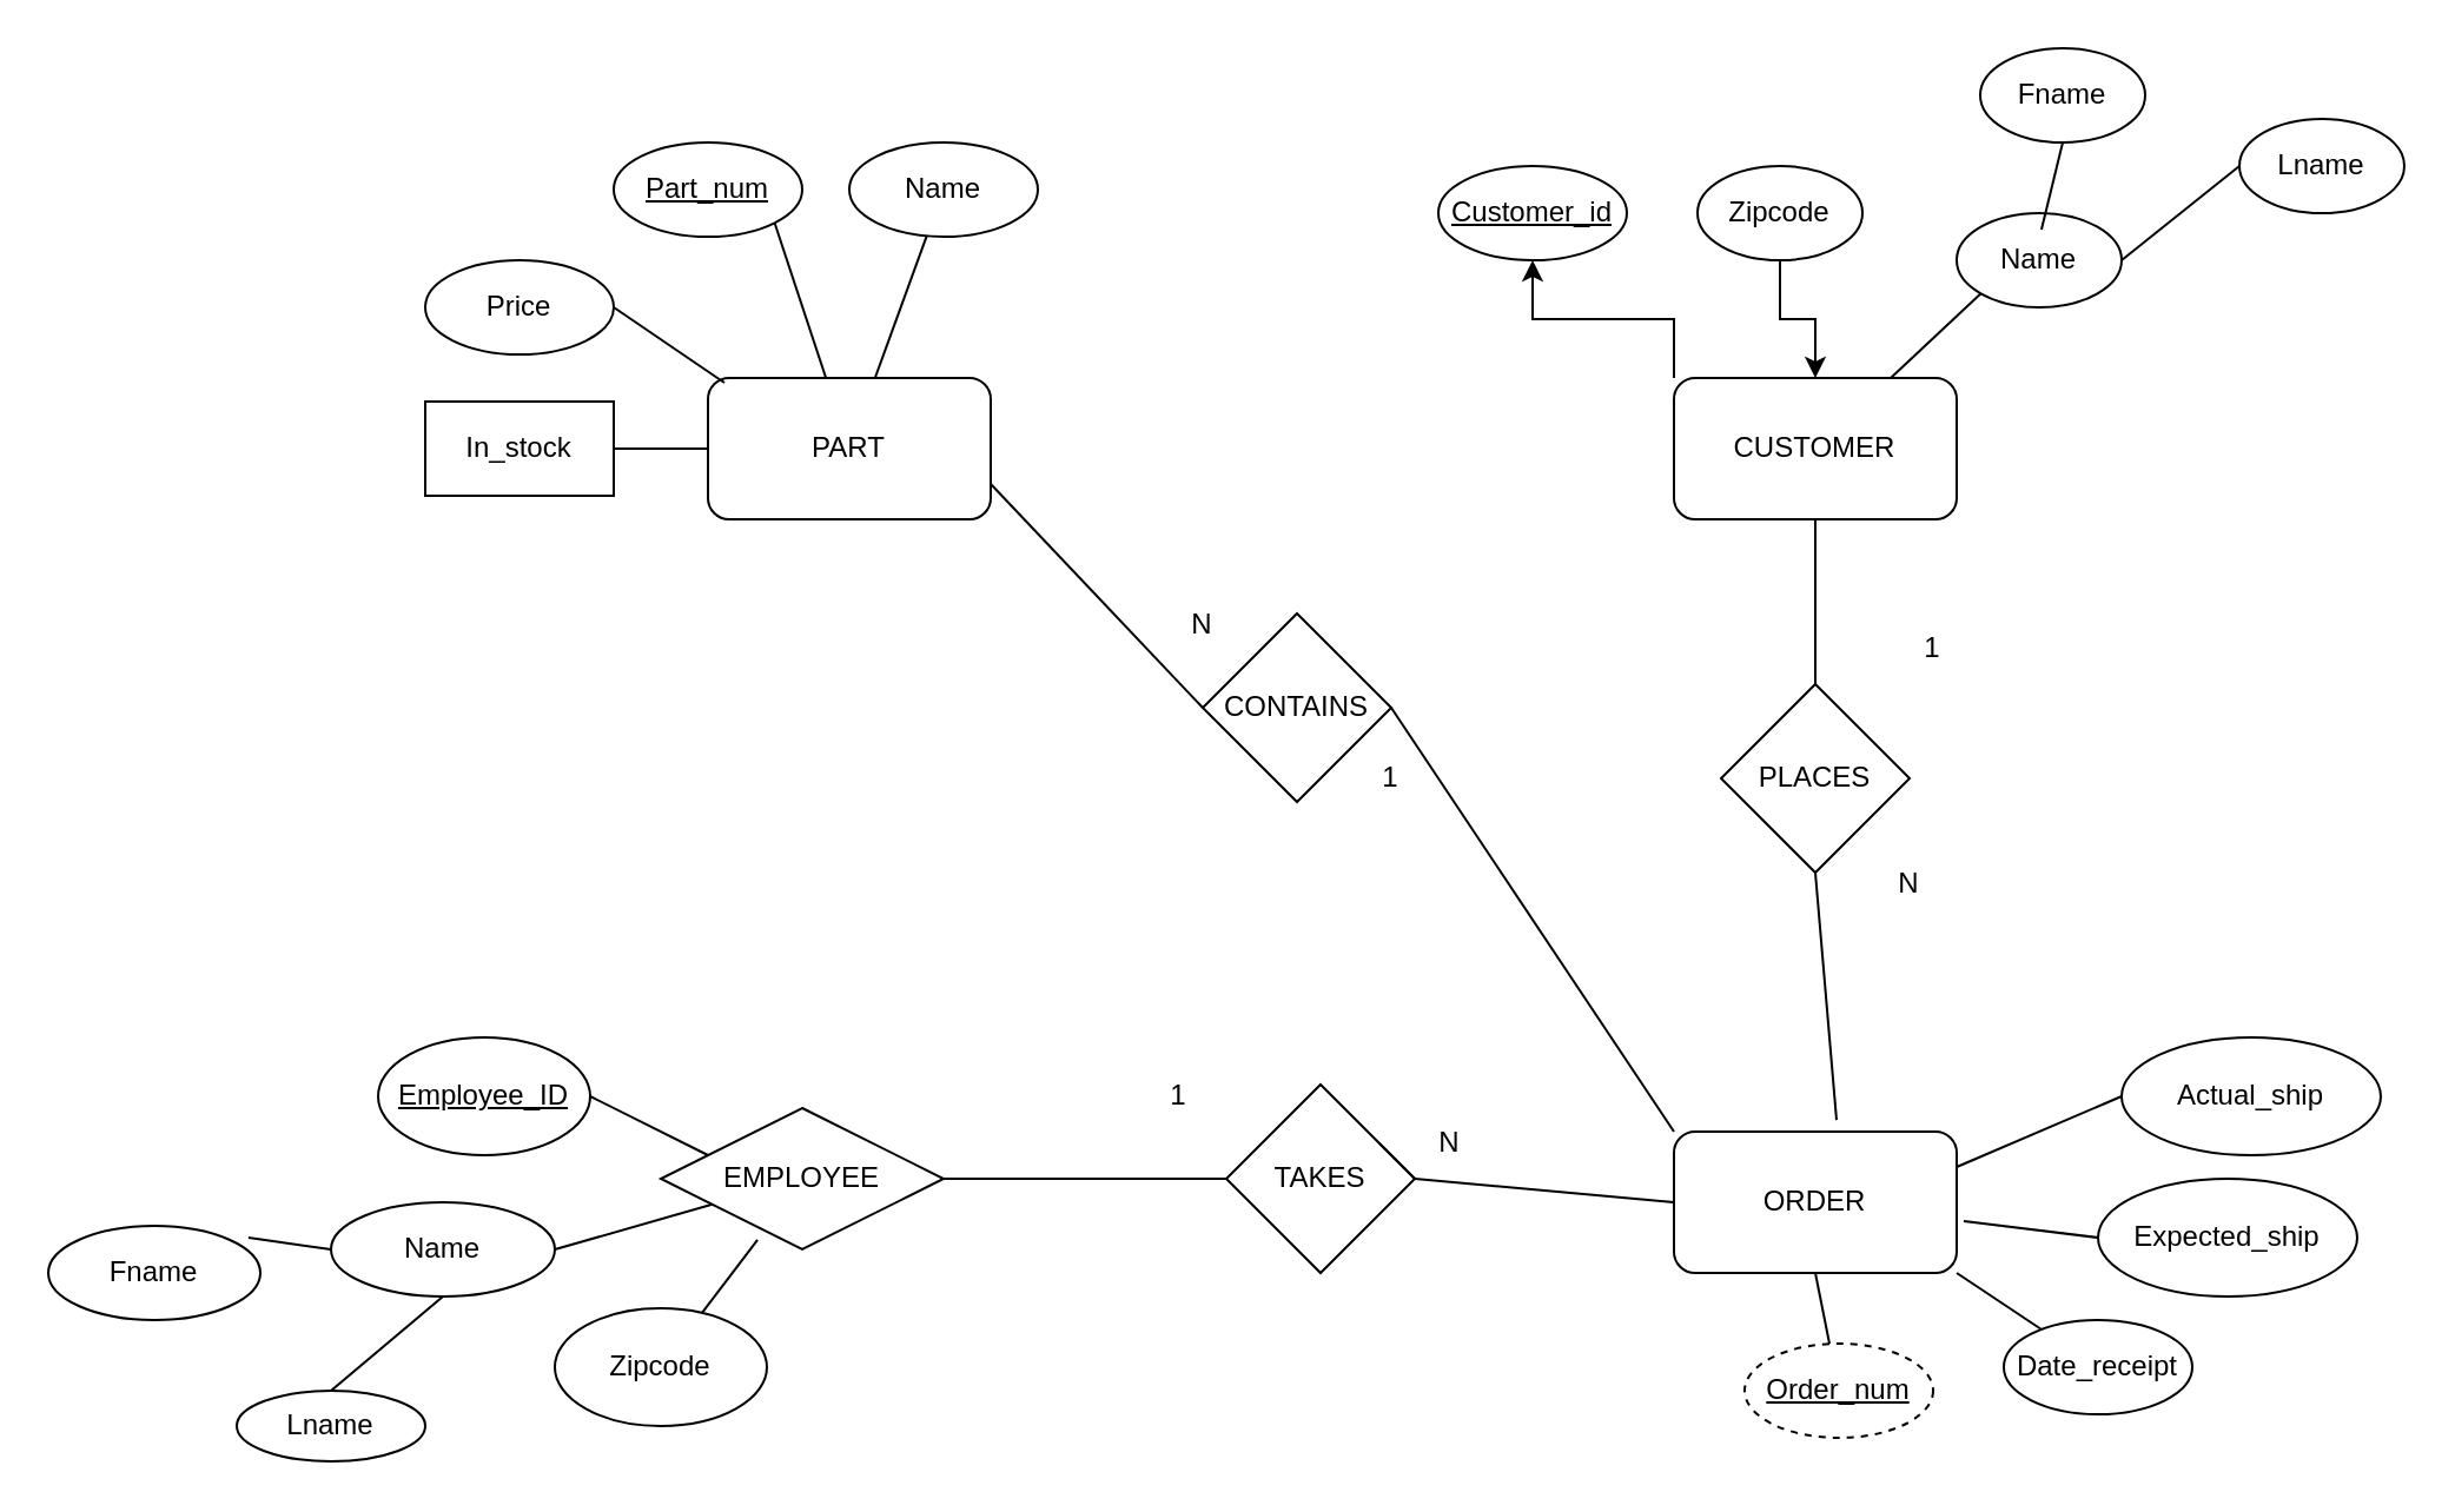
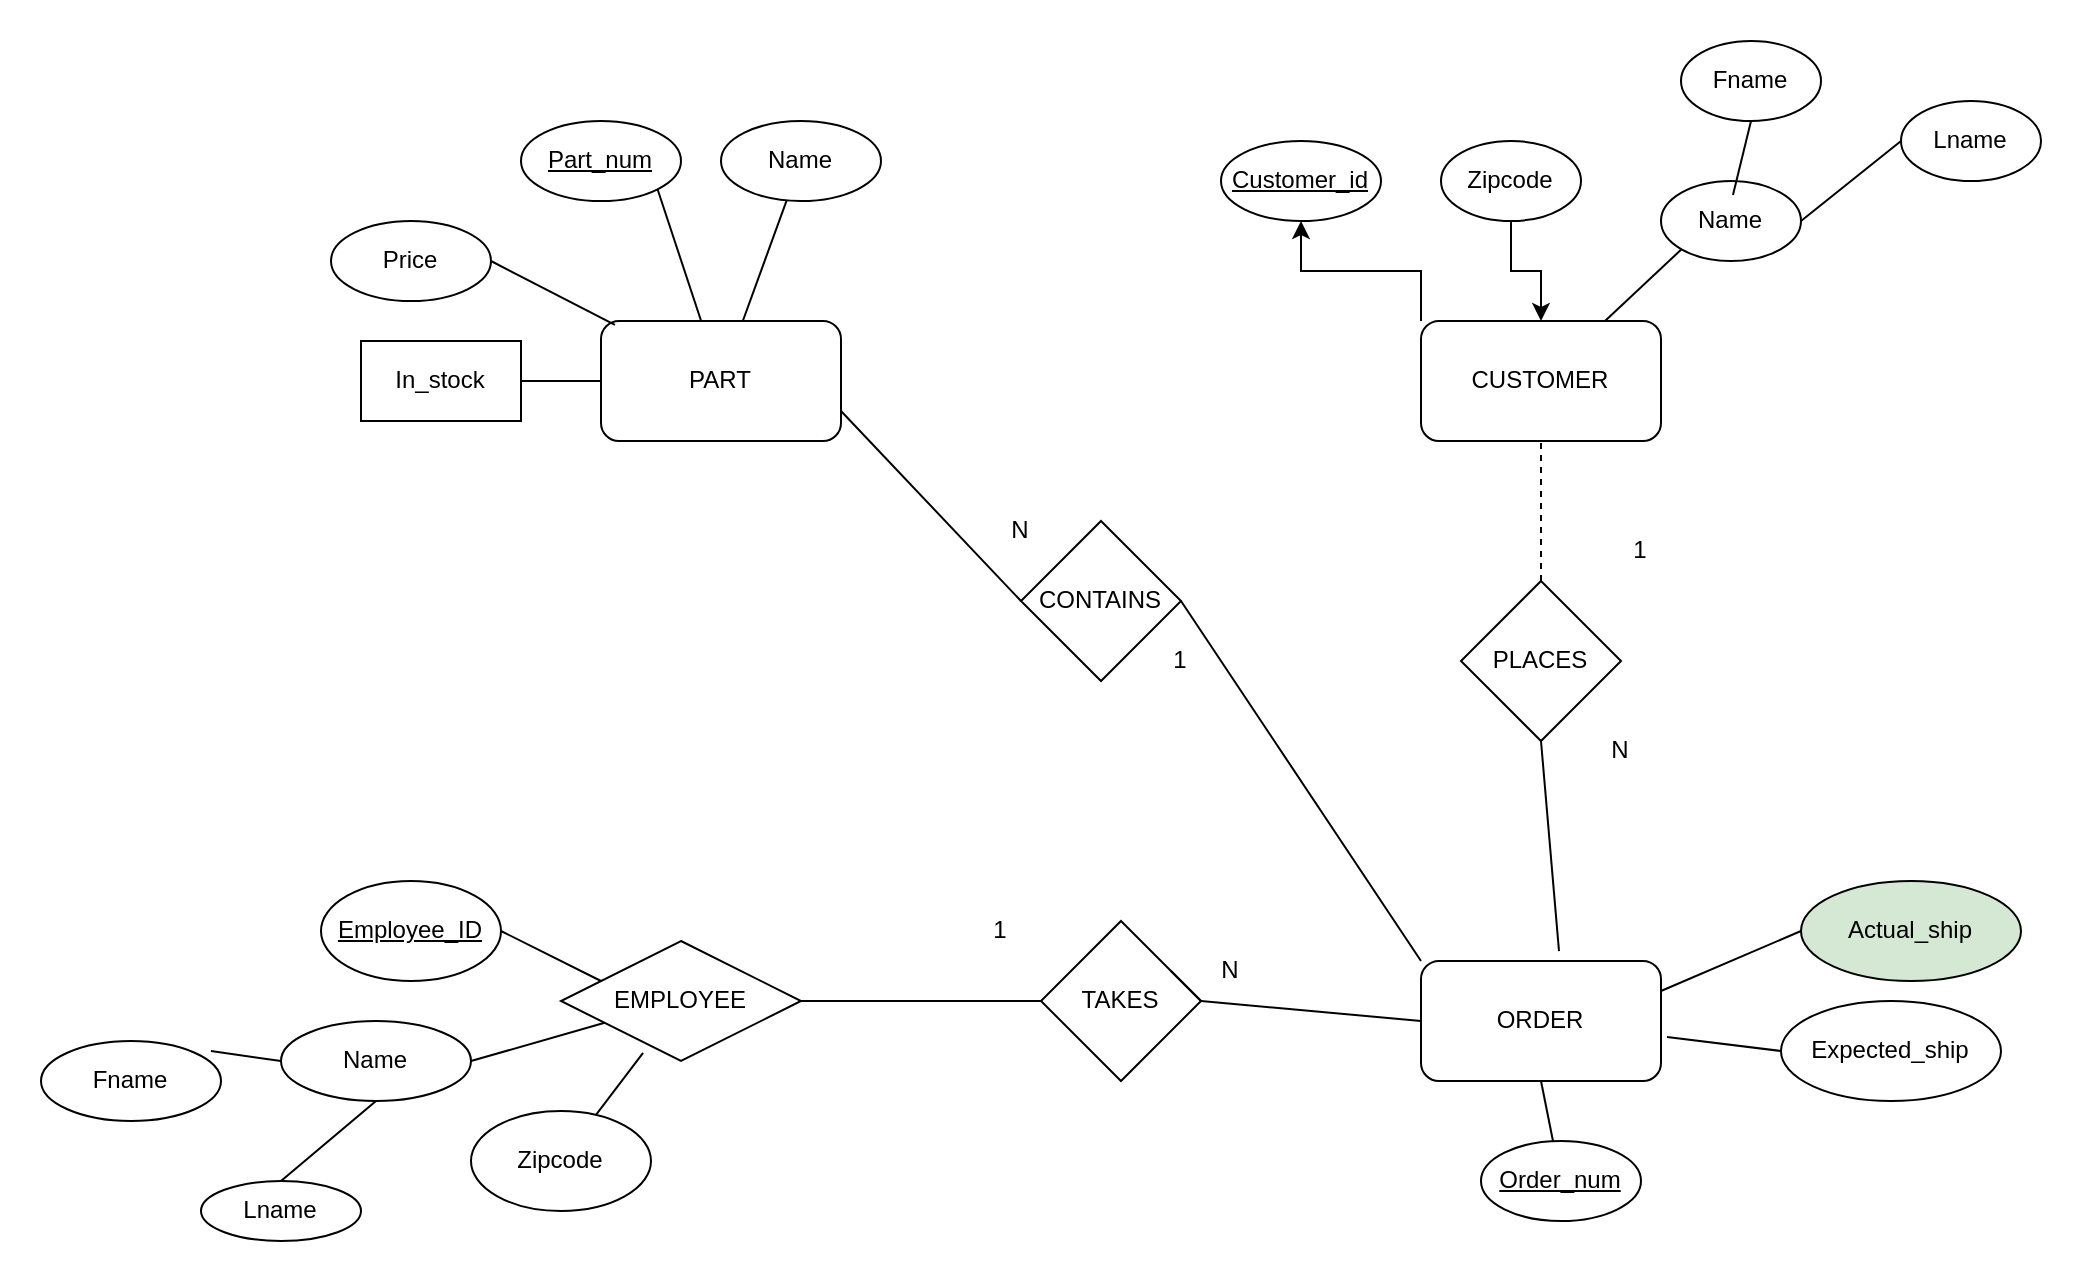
  <mxCell id="0" />
  <mxCell id="1" parent="0" />
  <mxCell id="2" value="&lt;div&gt;EMPLOYEE&lt;/div&gt;" style="rhombus;whiteSpace=wrap;html=1;" vertex="1" parent="1"><mxGeometry x="280" y="470" width="120" height="60" as="geometry" /></mxCell>
  <mxCell id="3" style="edgeStyle=orthogonalEdgeStyle;rounded=0;orthogonalLoop=1;jettySize=auto;html=1;exitX=0;exitY=0;exitDx=0;exitDy=0;entryX=0.5;entryY=1;entryDx=0;entryDy=0;" edge="1" parent="1" source="4" target="9"><mxGeometry relative="1" as="geometry" /></mxCell>
  <mxCell id="4" value="CUSTOMER" style="rounded=1;whiteSpace=wrap;html=1;" vertex="1" parent="1"><mxGeometry x="710" y="160" width="120" height="60" as="geometry" /></mxCell>
  <mxCell id="5" value="PART" style="rounded=1;whiteSpace=wrap;html=1;" vertex="1" parent="1"><mxGeometry x="300" y="160" width="120" height="60" as="geometry" /></mxCell>
  <mxCell id="6" value="ORDER" style="rounded=1;whiteSpace=wrap;html=1;" vertex="1" parent="1"><mxGeometry x="710" y="480" width="120" height="60" as="geometry" /></mxCell>
  <mxCell id="7" value="PLACES " style="rhombus;whiteSpace=wrap;html=1;" vertex="1" parent="1"><mxGeometry x="730" y="290" width="80" height="80" as="geometry" /></mxCell>
  <mxCell id="8" value="TAKES" style="rhombus;whiteSpace=wrap;html=1;" vertex="1" parent="1"><mxGeometry x="520" y="460" width="80" height="80" as="geometry" /></mxCell>
  <mxCell id="9" value="&lt;u&gt;Customer_id&lt;/u&gt;" style="ellipse;whiteSpace=wrap;html=1;" vertex="1" parent="1"><mxGeometry x="610" y="70" width="80" height="40" as="geometry" /></mxCell>
  <mxCell id="10" value="" style="edgeStyle=orthogonalEdgeStyle;rounded=0;orthogonalLoop=1;jettySize=auto;html=1;" edge="1" parent="1" source="11" target="4"><mxGeometry relative="1" as="geometry" /></mxCell>
  <mxCell id="11" value="Zipcode" style="ellipse;whiteSpace=wrap;html=1;" vertex="1" parent="1"><mxGeometry x="720" y="70" width="70" height="40" as="geometry" /></mxCell>
  <mxCell id="12" value="Name" style="ellipse;whiteSpace=wrap;html=1;" vertex="1" parent="1"><mxGeometry x="830" y="90" width="70" height="40" as="geometry" /></mxCell>
  <mxCell id="13" value="" style="endArrow=none;html=1;rounded=0;entryX=0;entryY=1;entryDx=0;entryDy=0;" edge="1" parent="1" source="4" target="12"><mxGeometry width="50" height="50" relative="1" as="geometry"><mxPoint x="880" y="330" as="sourcePoint" /><mxPoint x="930" y="280" as="targetPoint" /></mxGeometry></mxCell>
  <mxCell id="14" value="Lname" style="ellipse;whiteSpace=wrap;html=1;" vertex="1" parent="1"><mxGeometry x="950" y="50" width="70" height="40" as="geometry" /></mxCell>
  <mxCell id="15" value="Fname" style="ellipse;whiteSpace=wrap;html=1;" vertex="1" parent="1"><mxGeometry x="840" y="20" width="70" height="40" as="geometry" /></mxCell>
  <mxCell id="16" value="" style="endArrow=none;html=1;rounded=0;entryX=0;entryY=0.5;entryDx=0;entryDy=0;exitX=1;exitY=0.5;exitDx=0;exitDy=0;" edge="1" parent="1" source="12" target="14"><mxGeometry width="50" height="50" relative="1" as="geometry"><mxPoint x="880" y="240" as="sourcePoint" /><mxPoint x="930" y="190" as="targetPoint" /></mxGeometry></mxCell>
  <mxCell id="17" value="" style="endArrow=none;html=1;rounded=0;entryX=0.5;entryY=1;entryDx=0;entryDy=0;exitX=0.514;exitY=0.175;exitDx=0;exitDy=0;exitPerimeter=0;" edge="1" parent="1" source="12" target="15"><mxGeometry width="50" height="50" relative="1" as="geometry"><mxPoint x="880" y="240" as="sourcePoint" /><mxPoint x="930" y="190" as="targetPoint" /></mxGeometry></mxCell>
  <mxCell id="18" value="Expected_ship" style="ellipse;whiteSpace=wrap;html=1;" vertex="1" parent="1"><mxGeometry x="890" y="500" width="110" height="50" as="geometry" /></mxCell>
- <mxCell id="19" value="Date_receipt" style="ellipse;whiteSpace=wrap;html=1;" vertex="1" parent="1"><mxGeometry x="850" y="560" width="80" height="40" as="geometry" /></mxCell>
- <mxCell id="20" value="&lt;u&gt;Order_num&lt;/u&gt;" style="ellipse;whiteSpace=wrap;html=1;dashed=1;" vertex="1" parent="1"><mxGeometry x="740" y="570" width="80" height="40" as="geometry" /></mxCell>
- <mxCell id="21" value="Actual_ship" style="ellipse;whiteSpace=wrap;html=1;" vertex="1" parent="1"><mxGeometry x="900" y="440" width="110" height="50" as="geometry" /></mxCell>
+ <mxCell id="20" value="&lt;u&gt;Order_num&lt;/u&gt;" style="ellipse;whiteSpace=wrap;html=1;" vertex="1" parent="1"><mxGeometry x="740" y="570" width="80" height="40" as="geometry" /></mxCell>
+ <mxCell id="21" value="Actual_ship" style="ellipse;whiteSpace=wrap;html=1;fillColor=#d5e8d4;" vertex="1" parent="1"><mxGeometry x="900" y="440" width="110" height="50" as="geometry" /></mxCell>
  <mxCell id="22" value="CONTAINS" style="rhombus;whiteSpace=wrap;html=1;" vertex="1" parent="1"><mxGeometry x="510" y="260" width="80" height="80" as="geometry" /></mxCell>
  <mxCell id="23" value="&lt;u&gt;Part_num&lt;/u&gt;" style="ellipse;whiteSpace=wrap;html=1;" vertex="1" parent="1"><mxGeometry x="260" y="60" width="80" height="40" as="geometry" /></mxCell>
  <mxCell id="24" value="Name" style="ellipse;whiteSpace=wrap;html=1;" vertex="1" parent="1"><mxGeometry x="360" y="60" width="80" height="40" as="geometry" /></mxCell>
- <mxCell id="25" value="Price" style="ellipse;whiteSpace=wrap;html=1;" vertex="1" parent="1"><mxGeometry x="180" y="110" width="80" height="40" as="geometry" /></mxCell>
+ <mxCell id="25" value="Price" style="ellipse;whiteSpace=wrap;html=1;" vertex="1" parent="1"><mxGeometry x="165" y="110" width="80" height="40" as="geometry" /></mxCell>
  <mxCell id="26" value="In_stock" style="whiteSpace=wrap;html=1;rounded=0;" vertex="1" parent="1"><mxGeometry x="180" y="170" width="80" height="40" as="geometry" /></mxCell>
  <mxCell id="27" value="" style="endArrow=none;html=1;rounded=0;entryX=1;entryY=1;entryDx=0;entryDy=0;" edge="1" parent="1" source="5" target="23"><mxGeometry width="50" height="50" relative="1" as="geometry"><mxPoint x="380" y="230" as="sourcePoint" /><mxPoint x="430" y="180" as="targetPoint" /></mxGeometry></mxCell>
  <mxCell id="28" value="" style="endArrow=none;html=1;rounded=0;" edge="1" parent="1" source="5" target="24"><mxGeometry width="50" height="50" relative="1" as="geometry"><mxPoint x="380" y="230" as="sourcePoint" /><mxPoint x="430" y="180" as="targetPoint" /></mxGeometry></mxCell>
  <mxCell id="29" value="" style="endArrow=none;html=1;rounded=0;exitX=1;exitY=0.5;exitDx=0;exitDy=0;entryX=0.058;entryY=0.033;entryDx=0;entryDy=0;entryPerimeter=0;" edge="1" parent="1" source="25" target="5"><mxGeometry width="50" height="50" relative="1" as="geometry"><mxPoint x="380" y="230" as="sourcePoint" /><mxPoint x="430" y="180" as="targetPoint" /></mxGeometry></mxCell>
  <mxCell id="30" value="" style="endArrow=none;html=1;rounded=0;entryX=1;entryY=0.5;entryDx=0;entryDy=0;" edge="1" parent="1" source="5" target="26"><mxGeometry width="50" height="50" relative="1" as="geometry"><mxPoint x="380" y="230" as="sourcePoint" /><mxPoint x="430" y="180" as="targetPoint" /></mxGeometry></mxCell>
  <mxCell id="31" value="" style="endArrow=none;html=1;rounded=0;exitX=1;exitY=0.25;exitDx=0;exitDy=0;entryX=0;entryY=0.5;entryDx=0;entryDy=0;" edge="1" parent="1" source="6" target="21"><mxGeometry width="50" height="50" relative="1" as="geometry"><mxPoint x="860" y="630" as="sourcePoint" /><mxPoint x="910" y="580" as="targetPoint" /></mxGeometry></mxCell>
  <mxCell id="32" value="" style="endArrow=none;html=1;rounded=0;exitX=1.025;exitY=0.633;exitDx=0;exitDy=0;exitPerimeter=0;entryX=0;entryY=0.5;entryDx=0;entryDy=0;" edge="1" parent="1" source="6" target="18"><mxGeometry width="50" height="50" relative="1" as="geometry"><mxPoint x="860" y="630" as="sourcePoint" /><mxPoint x="910" y="580" as="targetPoint" /></mxGeometry></mxCell>
- <mxCell id="33" value="" style="endArrow=none;html=1;rounded=0;exitX=1;exitY=1;exitDx=0;exitDy=0;" edge="1" parent="1" source="6" target="19"><mxGeometry width="50" height="50" relative="1" as="geometry"><mxPoint x="860" y="630" as="sourcePoint" /><mxPoint x="910" y="580" as="targetPoint" /></mxGeometry></mxCell>
  <mxCell id="34" value="" style="endArrow=none;html=1;rounded=0;exitX=0.5;exitY=1;exitDx=0;exitDy=0;" edge="1" parent="1" source="6" target="20"><mxGeometry width="50" height="50" relative="1" as="geometry"><mxPoint x="860" y="630" as="sourcePoint" /><mxPoint x="910" y="580" as="targetPoint" /></mxGeometry></mxCell>
  <mxCell id="35" value="Zipcode" style="ellipse;whiteSpace=wrap;html=1;" vertex="1" parent="1"><mxGeometry x="235" y="555" width="90" height="50" as="geometry" /></mxCell>
  <mxCell id="36" value="Lname" style="ellipse;whiteSpace=wrap;html=1;" vertex="1" parent="1"><mxGeometry x="100" y="590" width="80" height="30" as="geometry" /></mxCell>
  <mxCell id="37" value="Fname" style="ellipse;whiteSpace=wrap;html=1;" vertex="1" parent="1"><mxGeometry x="20" y="520" width="90" height="40" as="geometry" /></mxCell>
  <mxCell id="38" value="Name" style="ellipse;whiteSpace=wrap;html=1;" vertex="1" parent="1"><mxGeometry x="140" y="510" width="95" height="40" as="geometry" /></mxCell>
  <mxCell id="39" value="&lt;u&gt;Employee_ID&lt;/u&gt;" style="ellipse;whiteSpace=wrap;html=1;" vertex="1" parent="1"><mxGeometry x="160" y="440" width="90" height="50" as="geometry" /></mxCell>
  <mxCell id="40" value="" style="endArrow=none;html=1;rounded=0;exitX=1;exitY=0.5;exitDx=0;exitDy=0;entryX=0;entryY=0.25;entryDx=0;entryDy=0;" edge="1" parent="1" source="39" target="2"><mxGeometry width="50" height="50" relative="1" as="geometry"><mxPoint x="280" y="710" as="sourcePoint" /><mxPoint x="330" y="660" as="targetPoint" /></mxGeometry></mxCell>
  <mxCell id="41" value="" style="endArrow=none;html=1;rounded=0;entryX=0.342;entryY=0.933;entryDx=0;entryDy=0;entryPerimeter=0;" edge="1" parent="1" source="35" target="2"><mxGeometry width="50" height="50" relative="1" as="geometry"><mxPoint x="280" y="710" as="sourcePoint" /><mxPoint x="330" y="660" as="targetPoint" /></mxGeometry></mxCell>
  <mxCell id="42" value="" style="endArrow=none;html=1;rounded=0;exitX=1;exitY=0.5;exitDx=0;exitDy=0;" edge="1" parent="1" source="38" target="2"><mxGeometry width="50" height="50" relative="1" as="geometry"><mxPoint x="280" y="710" as="sourcePoint" /><mxPoint x="330" y="660" as="targetPoint" /></mxGeometry></mxCell>
  <mxCell id="43" value="" style="endArrow=none;html=1;rounded=0;exitX=0.944;exitY=0.125;exitDx=0;exitDy=0;exitPerimeter=0;entryX=0;entryY=0.5;entryDx=0;entryDy=0;" edge="1" parent="1" source="37" target="38"><mxGeometry width="50" height="50" relative="1" as="geometry"><mxPoint x="280" y="710" as="sourcePoint" /><mxPoint x="330" y="660" as="targetPoint" /></mxGeometry></mxCell>
  <mxCell id="44" value="" style="endArrow=none;html=1;rounded=0;exitX=0.5;exitY=0;exitDx=0;exitDy=0;entryX=0.5;entryY=1;entryDx=0;entryDy=0;" edge="1" parent="1" source="36" target="38"><mxGeometry width="50" height="50" relative="1" as="geometry"><mxPoint x="280" y="710" as="sourcePoint" /><mxPoint x="330" y="660" as="targetPoint" /></mxGeometry></mxCell>
  <mxCell id="45" value="" style="endArrow=none;html=1;rounded=0;entryX=0;entryY=0;entryDx=0;entryDy=0;exitX=1;exitY=0.5;exitDx=0;exitDy=0;" edge="1" parent="1" source="22" target="6"><mxGeometry width="50" height="50" relative="1" as="geometry"><mxPoint x="550" y="330" as="sourcePoint" /><mxPoint x="600" y="280" as="targetPoint" /></mxGeometry></mxCell>
  <mxCell id="46" value="" style="endArrow=none;html=1;rounded=0;entryX=1;entryY=0.75;entryDx=0;entryDy=0;exitX=0;exitY=0.5;exitDx=0;exitDy=0;" edge="1" parent="1" source="22" target="5"><mxGeometry width="50" height="50" relative="1" as="geometry"><mxPoint x="550" y="330" as="sourcePoint" /><mxPoint x="600" y="280" as="targetPoint" /></mxGeometry></mxCell>
  <mxCell id="47" value="" style="endArrow=none;html=1;rounded=0;entryX=0;entryY=0.5;entryDx=0;entryDy=0;exitX=0.25;exitY=1;exitDx=0;exitDy=0;" edge="1" parent="1" source="55" target="6"><mxGeometry width="50" height="50" relative="1" as="geometry"><mxPoint x="550" y="330" as="sourcePoint" /><mxPoint x="600" y="280" as="targetPoint" /></mxGeometry></mxCell>
  <mxCell id="48" value="" style="endArrow=none;html=1;rounded=0;entryX=0.5;entryY=1;entryDx=0;entryDy=0;exitX=0.575;exitY=-0.083;exitDx=0;exitDy=0;exitPerimeter=0;" edge="1" parent="1" source="6" target="7"><mxGeometry width="50" height="50" relative="1" as="geometry"><mxPoint x="550" y="330" as="sourcePoint" /><mxPoint x="600" y="280" as="targetPoint" /></mxGeometry></mxCell>
- <mxCell id="49" value="" style="endArrow=none;html=1;rounded=0;entryX=0.5;entryY=1;entryDx=0;entryDy=0;exitX=0.5;exitY=0;exitDx=0;exitDy=0;" edge="1" parent="1" source="7" target="4"><mxGeometry width="50" height="50" relative="1" as="geometry"><mxPoint x="550" y="330" as="sourcePoint" /><mxPoint x="600" y="280" as="targetPoint" /></mxGeometry></mxCell>
+ <mxCell id="49" value="" style="endArrow=none;html=1;rounded=0;entryX=0.5;entryY=1;entryDx=0;entryDy=0;exitX=0.5;exitY=0;exitDx=0;exitDy=0;dashed=1;" edge="1" parent="1" source="7" target="4"><mxGeometry width="50" height="50" relative="1" as="geometry"><mxPoint x="550" y="330" as="sourcePoint" /><mxPoint x="600" y="280" as="targetPoint" /></mxGeometry></mxCell>
  <mxCell id="50" value="N" style="text;html=1;align=center;verticalAlign=middle;whiteSpace=wrap;rounded=0;" vertex="1" parent="1"><mxGeometry x="780" y="360" width="60" height="30" as="geometry" /></mxCell>
  <mxCell id="51" value="1" style="text;html=1;align=center;verticalAlign=middle;whiteSpace=wrap;rounded=0;" vertex="1" parent="1"><mxGeometry x="790" y="260" width="60" height="30" as="geometry" /></mxCell>
  <mxCell id="52" value="1" style="text;html=1;align=center;verticalAlign=middle;whiteSpace=wrap;rounded=0;" vertex="1" parent="1"><mxGeometry x="560" y="315" width="60" height="30" as="geometry" /></mxCell>
  <mxCell id="53" value="N" style="text;html=1;align=center;verticalAlign=middle;whiteSpace=wrap;rounded=0;" vertex="1" parent="1"><mxGeometry x="480" y="250" width="60" height="30" as="geometry" /></mxCell>
  <mxCell id="54" value="" style="endArrow=none;html=1;rounded=0;entryX=0;entryY=0.5;entryDx=0;entryDy=0;exitX=1;exitY=0.5;exitDx=0;exitDy=0;" edge="1" parent="1" source="8" target="55"><mxGeometry width="50" height="50" relative="1" as="geometry"><mxPoint x="600" y="500" as="sourcePoint" /><mxPoint x="710" y="500" as="targetPoint" /></mxGeometry></mxCell>
  <mxCell id="55" value="N" style="text;html=1;align=center;verticalAlign=middle;whiteSpace=wrap;rounded=0;" vertex="1" parent="1"><mxGeometry x="585" y="470" width="60" height="30" as="geometry" /></mxCell>
  <mxCell id="56" value="" style="endArrow=none;html=1;rounded=0;exitX=1;exitY=0.5;exitDx=0;exitDy=0;" edge="1" parent="1" source="2"><mxGeometry width="50" height="50" relative="1" as="geometry"><mxPoint x="400" y="500" as="sourcePoint" /><mxPoint x="520" y="500" as="targetPoint" /></mxGeometry></mxCell>
  <mxCell id="57" value="1" style="text;html=1;align=center;verticalAlign=middle;whiteSpace=wrap;rounded=0;" vertex="1" parent="1"><mxGeometry x="470" y="450" width="60" height="30" as="geometry" /></mxCell>
